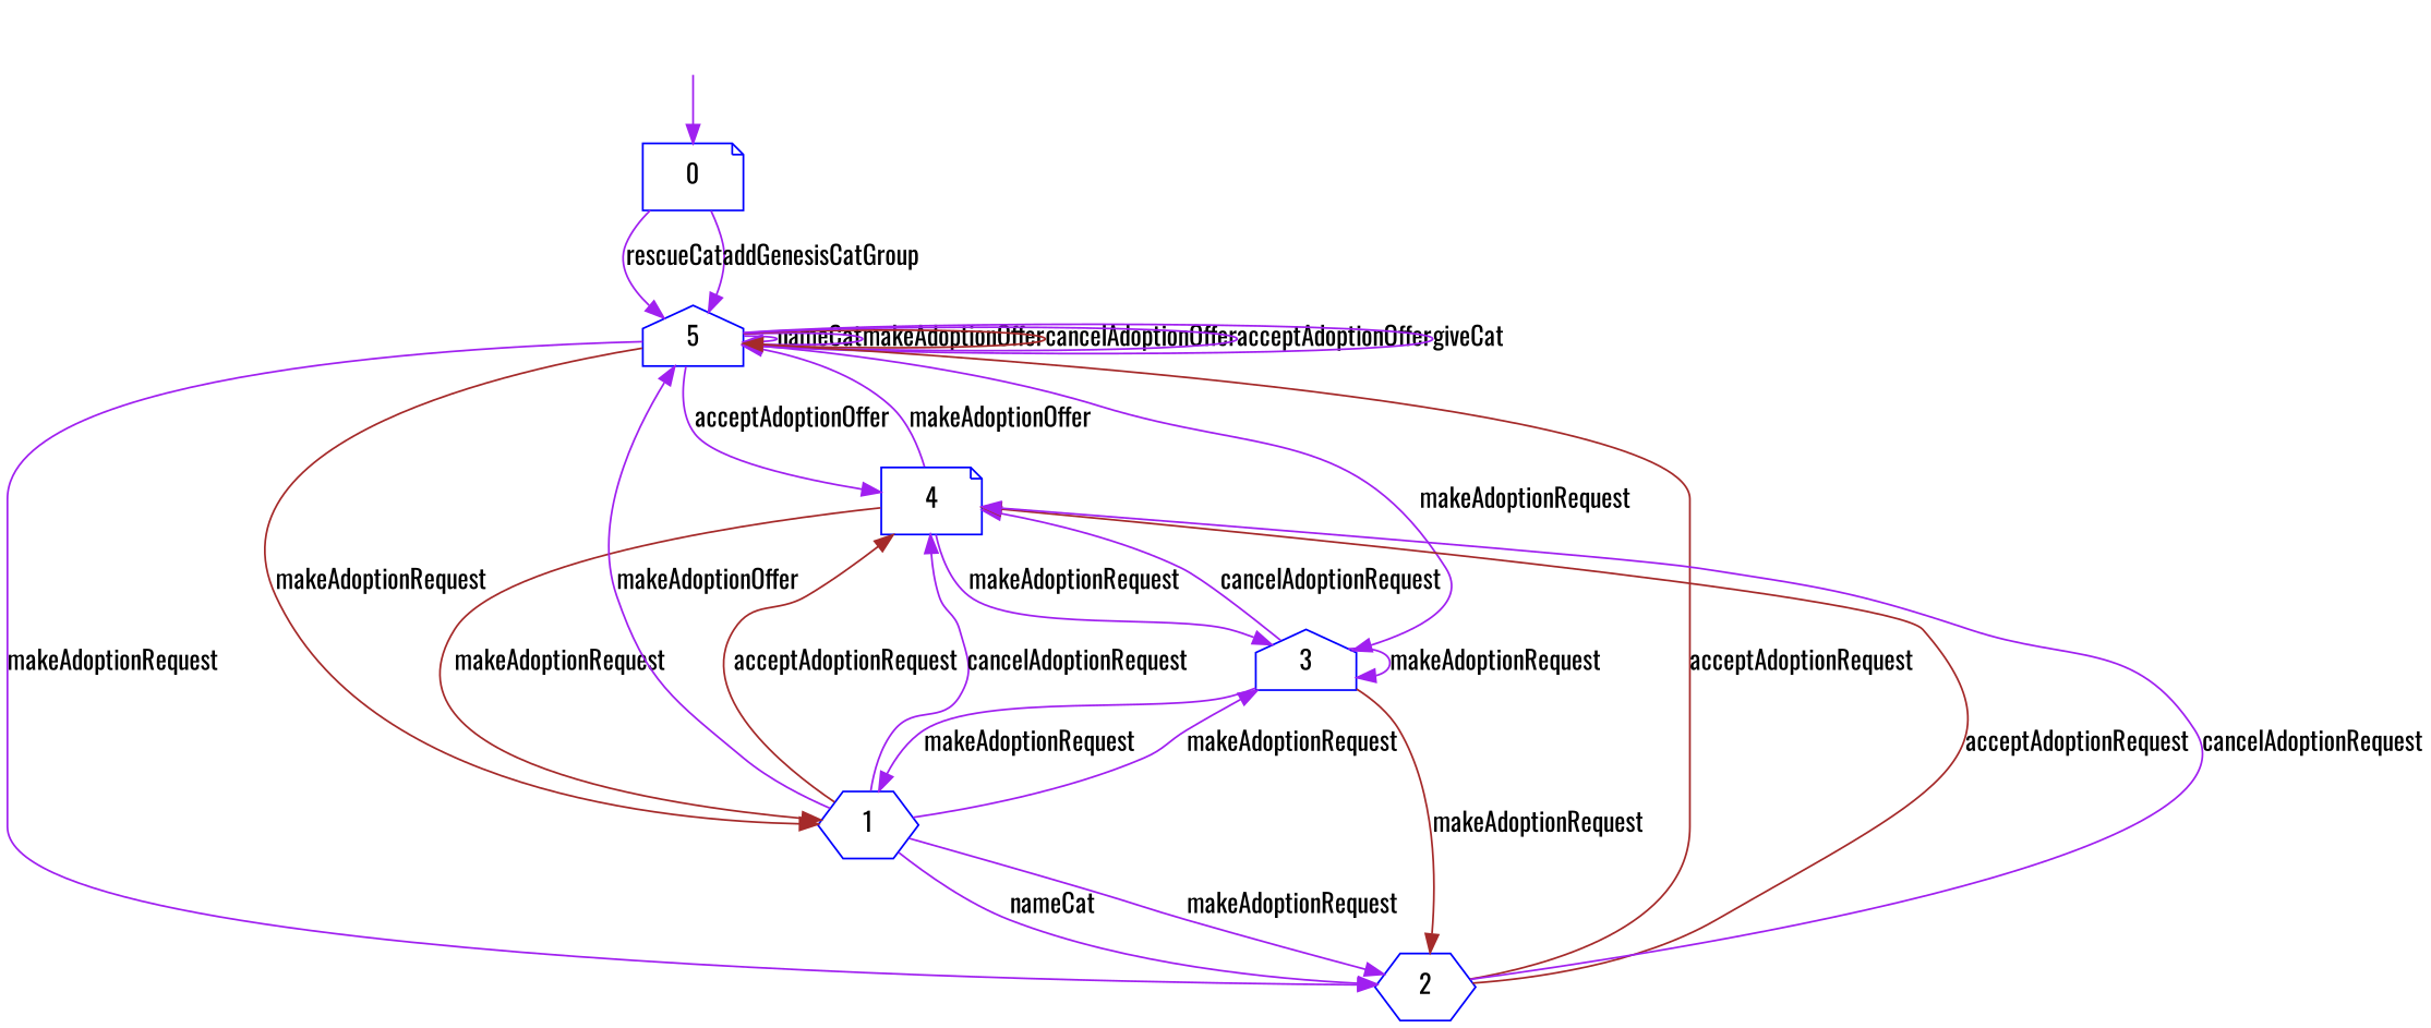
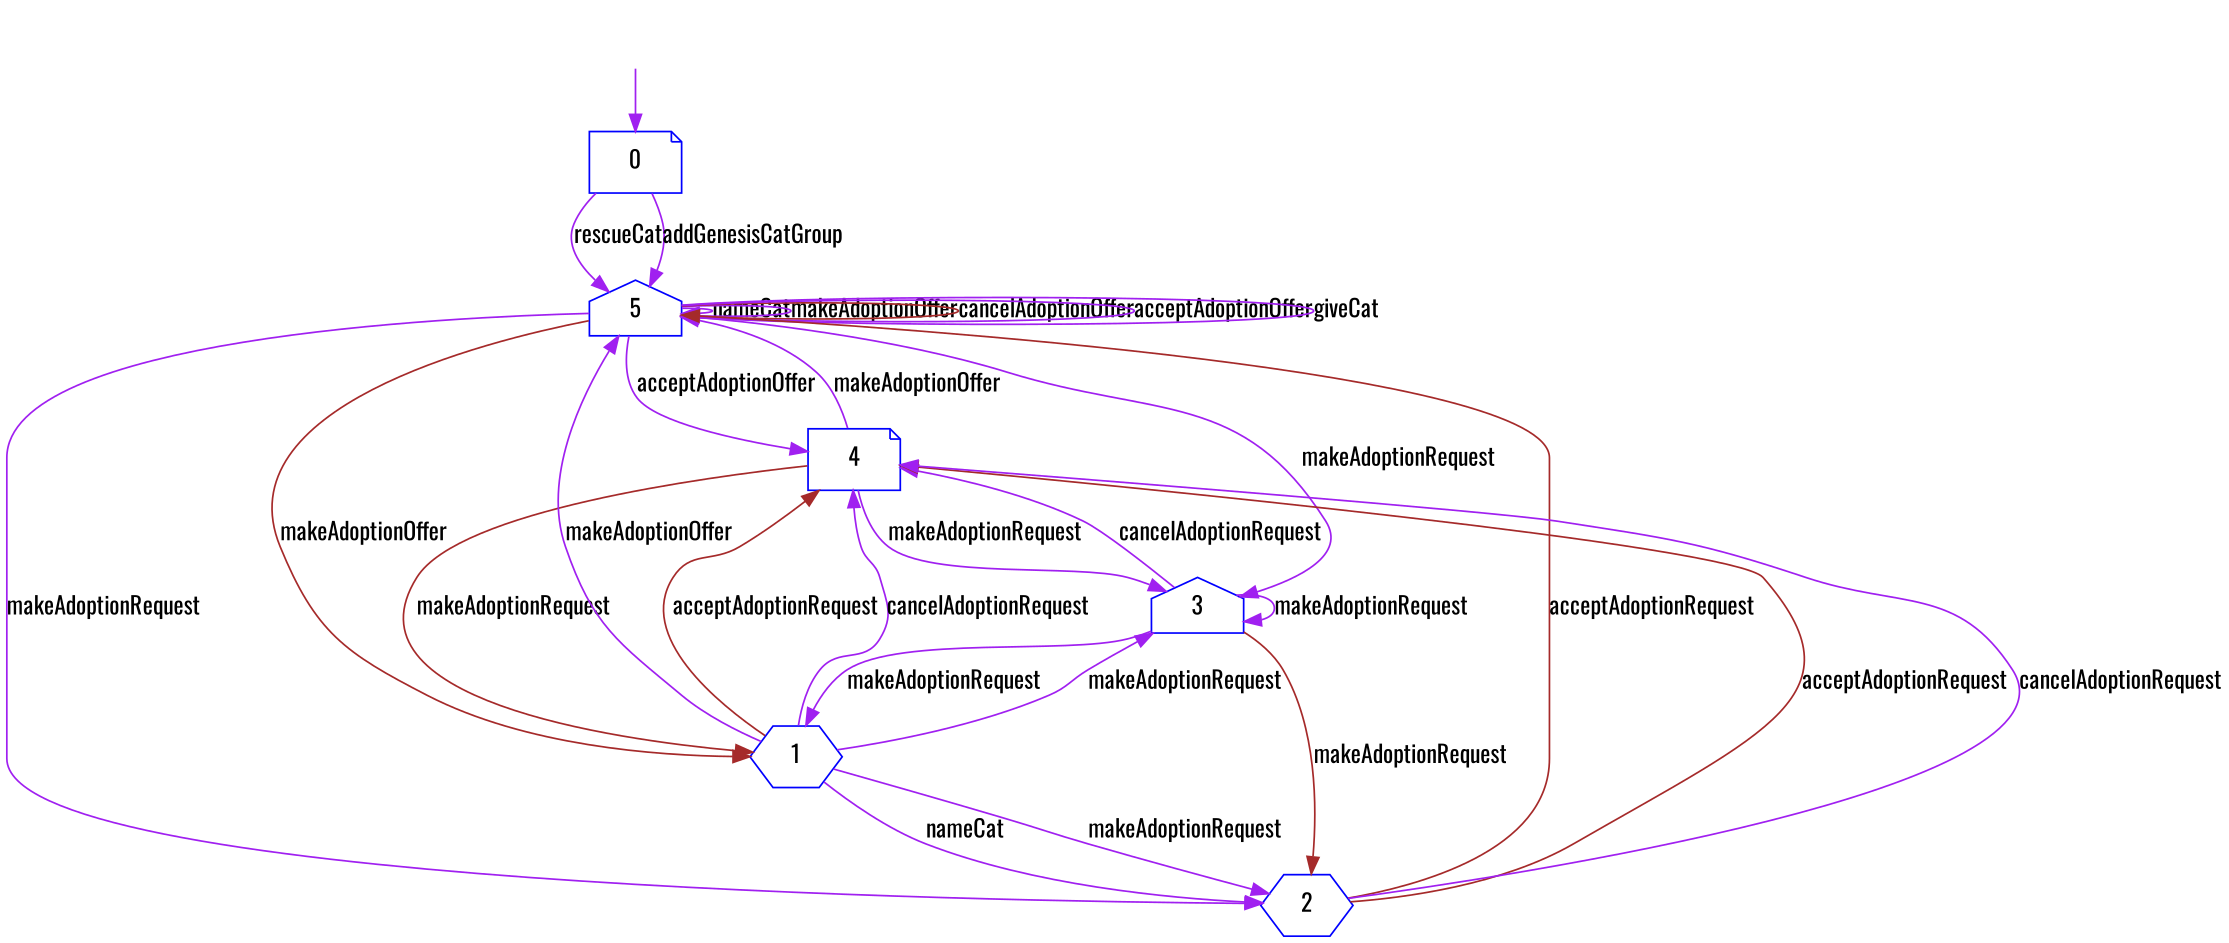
  digraph {
    fontname=Oswald
    rankdir=TB
    node [color=blue fontname=Oswald shape=note]
    edge [color=purple fontname=Oswald]
    "" [shape=plaintext]
    n2 [label=0]
    n3 [label=5 shape=house]
    n4 [label=4]
    n5 [label=1 shape=hexagon]
    n6 [label=3 shape=house]
    n7 [label=2 shape=hexagon]
    "" -> n2
    n2 -> n3 [label=rescueCat]
    n2 -> n3 [label=addGenesisCatGroup]
    n3 -> n3 [label=nameCat]
    n3 -> n3 [label=makeAdoptionOffer]
    n3 -> n3 [color=brown label=cancelAdoptionOffer]
    n3 -> n3 [label=acceptAdoptionOffer]
    n3 -> n3 [label=giveCat]
    n3 -> n4 [label=acceptAdoptionOffer]
-   n3 -> n5 [color=brown label=makeAdoptionRequest]
+   n3 -> n5 [color=brown label=makeAdoptionOffer]
    n3 -> n6 [label=makeAdoptionRequest]
    n3 -> n7 [label=makeAdoptionRequest]
    n4 -> n3 [label=makeAdoptionOffer]
    n4 -> n5 [color=brown label=makeAdoptionRequest]
    n4 -> n6 [label=makeAdoptionRequest]
    n5 -> n3 [label=makeAdoptionOffer]
    n5 -> n4 [color=brown label=acceptAdoptionRequest]
    n5 -> n4 [label=cancelAdoptionRequest]
    n5 -> n6 [label=makeAdoptionRequest]
    n5 -> n7 [label=nameCat]
    n5 -> n7 [label=makeAdoptionRequest]
    n6 -> n4 [label=cancelAdoptionRequest]
    n6 -> n5 [label=makeAdoptionRequest]
    n6 -> n6 [label=makeAdoptionRequest]
    n6 -> n7 [color=brown label=makeAdoptionRequest]
    n7 -> n3 [color=brown label=acceptAdoptionRequest]
    n7 -> n4 [color=brown label=acceptAdoptionRequest]
    n7 -> n4 [label=cancelAdoptionRequest]
  }
